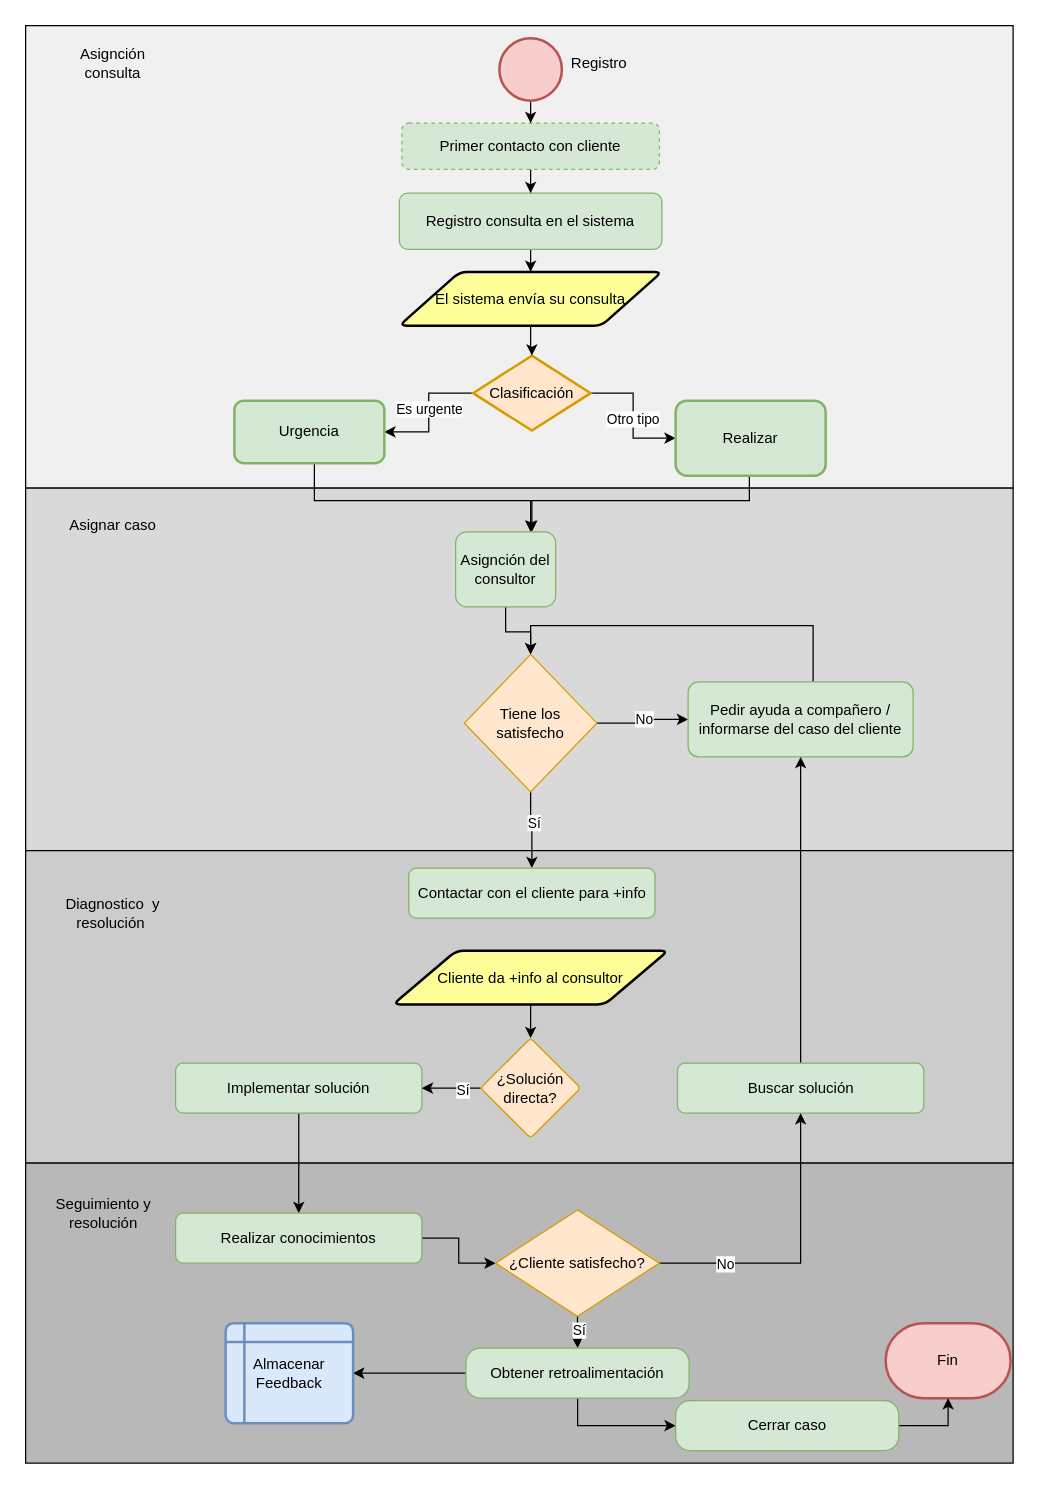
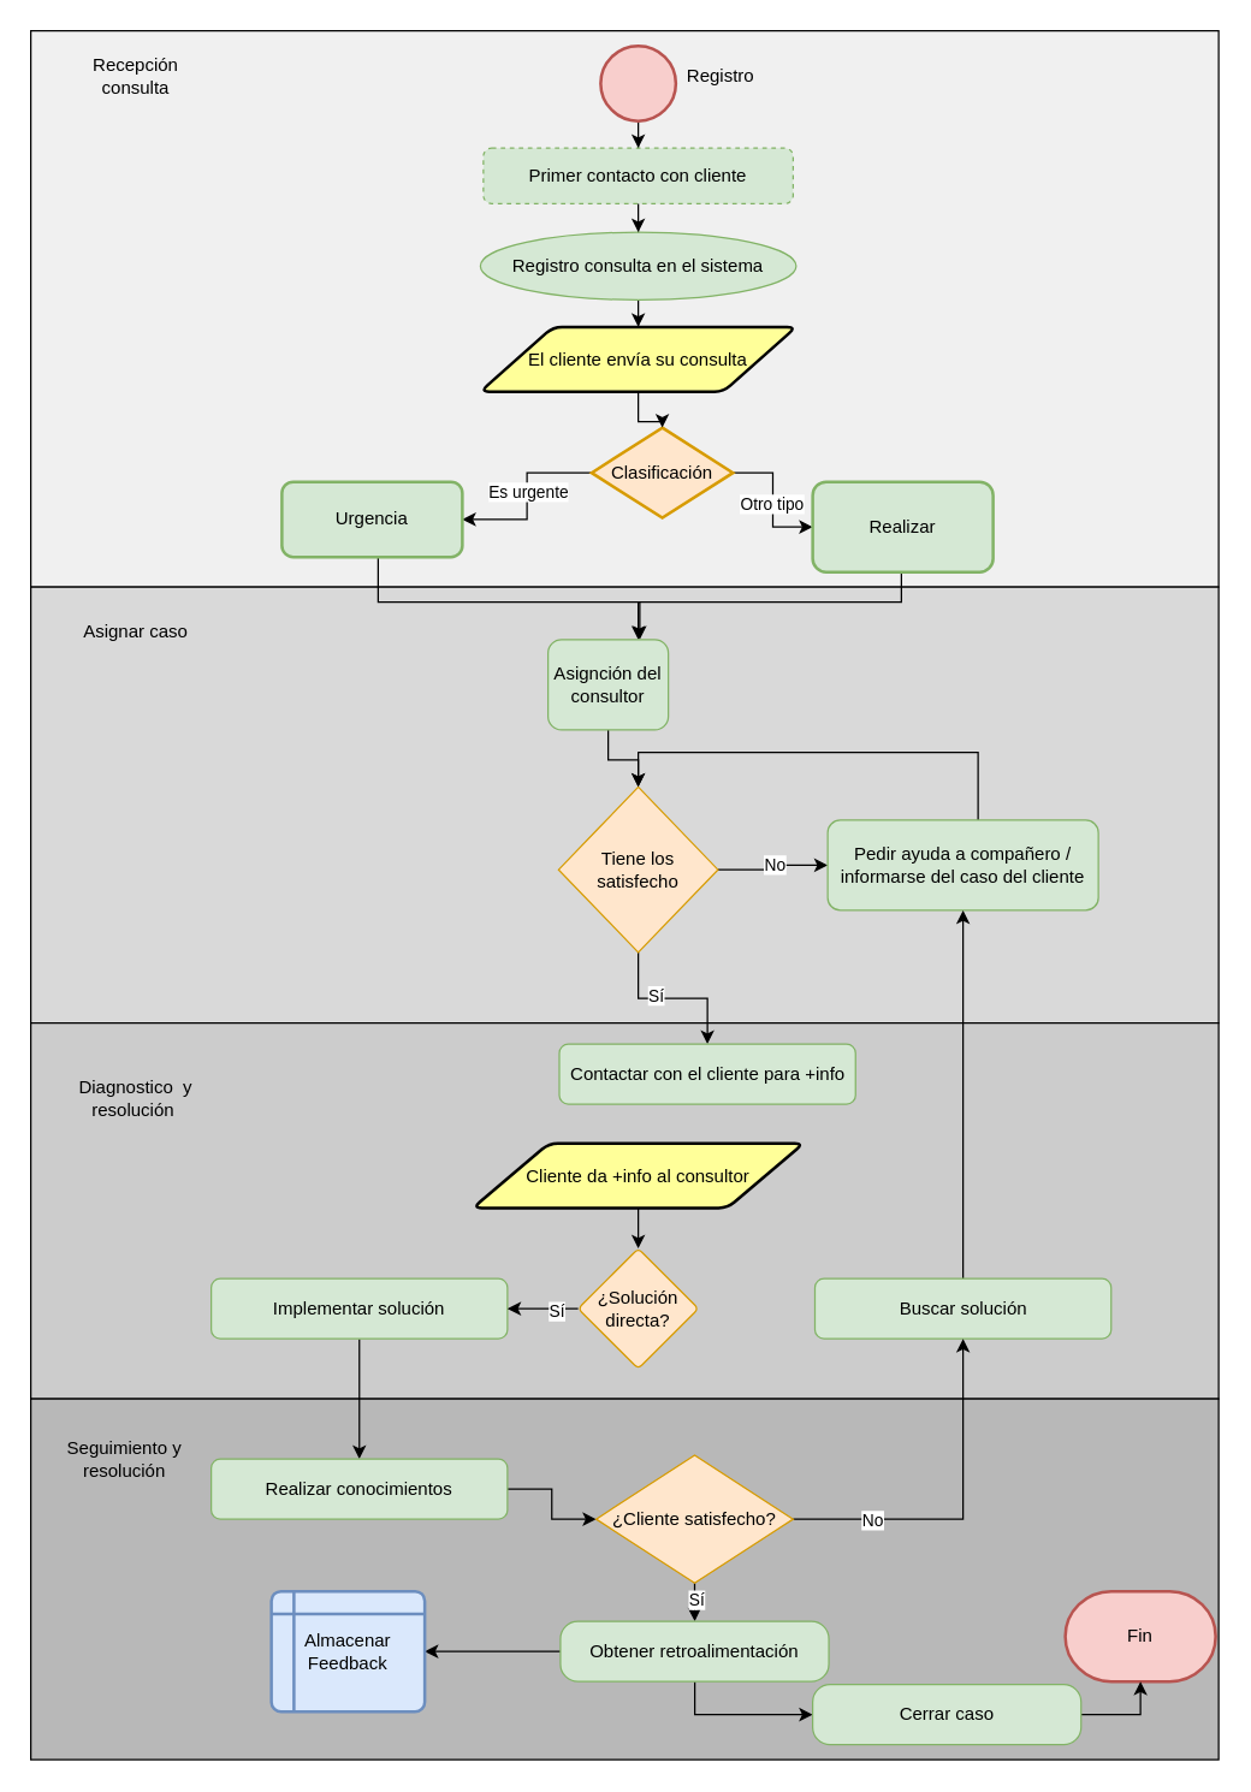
  <mxCell id="0" />
  <mxCell id="1" parent="0" />
  <mxCell id="2" value="" style="rounded=0;whiteSpace=wrap;html=1;fillColor=#F0F0F0;" vertex="1" parent="1"><mxGeometry x="20" y="20" width="790" height="370" as="geometry" /></mxCell>
  <mxCell id="3" value="" style="rounded=0;whiteSpace=wrap;html=1;fillColor=#D9D9D9;" vertex="1" parent="1"><mxGeometry x="20" y="390" width="790" height="290" as="geometry" /></mxCell>
  <mxCell id="4" value="" style="rounded=0;whiteSpace=wrap;html=1;fillColor=#CCCCCC;" vertex="1" parent="1"><mxGeometry x="20" y="680" width="790" height="250" as="geometry" /></mxCell>
  <mxCell id="5" value="" style="rounded=0;whiteSpace=wrap;html=1;fillColor=#B8B8B8;" vertex="1" parent="1"><mxGeometry x="20" y="930" width="790" height="240" as="geometry" /></mxCell>
  <mxCell id="6" value="" style="edgeStyle=orthogonalEdgeStyle;rounded=0;orthogonalLoop=1;jettySize=auto;html=1;" edge="1" parent="1" source="7" target="9"><mxGeometry relative="1" as="geometry" /></mxCell>
  <mxCell id="7" value="" style="strokeWidth=2;html=1;shape=mxgraph.flowchart.start_2;whiteSpace=wrap;fillColor=#f8cecc;strokeColor=#b85450;" vertex="1" parent="1"><mxGeometry x="399" y="30" width="50" height="50" as="geometry" /></mxCell>
  <mxCell id="8" value="" style="edgeStyle=orthogonalEdgeStyle;rounded=0;orthogonalLoop=1;jettySize=auto;html=1;" edge="1" parent="1" source="9" target="15"><mxGeometry relative="1" as="geometry" /></mxCell>
  <mxCell id="9" value="Primer contacto con cliente" style="rounded=1;whiteSpace=wrap;html=1;fillColor=#d5e8d4;strokeColor=#82b366;dashed=1;" vertex="1" parent="1"><mxGeometry x="321" y="98" width="206" height="37" as="geometry" /></mxCell>
- <mxCell id="10" value="Asignción consulta" style="text;html=1;strokeColor=none;fillColor=none;align=center;verticalAlign=middle;whiteSpace=wrap;rounded=0;" vertex="1" parent="1"><mxGeometry x="45" y="30" width="90" height="40" as="geometry" /></mxCell>
+ <mxCell id="10" value="Recepción consulta" style="text;html=1;strokeColor=none;fillColor=none;align=center;verticalAlign=middle;whiteSpace=wrap;rounded=0;" vertex="1" parent="1"><mxGeometry x="45" y="30" width="90" height="40" as="geometry" /></mxCell>
  <mxCell id="11" value="Asignar caso" style="text;html=1;strokeColor=none;fillColor=none;align=center;verticalAlign=middle;whiteSpace=wrap;rounded=0;" vertex="1" parent="1"><mxGeometry x="45" y="400" width="90" height="40" as="geometry" /></mxCell>
  <mxCell id="12" value="Diagnostico&amp;nbsp; y resolución&amp;nbsp;" style="text;html=1;strokeColor=none;fillColor=none;align=center;verticalAlign=middle;whiteSpace=wrap;rounded=0;" vertex="1" parent="1"><mxGeometry x="30" y="710" width="120" height="40" as="geometry" /></mxCell>
  <mxCell id="13" value="Seguimiento y resolución" style="text;html=1;strokeColor=none;fillColor=none;align=center;verticalAlign=middle;whiteSpace=wrap;rounded=0;" vertex="1" parent="1"><mxGeometry x="30" y="950" width="105" height="40" as="geometry" /></mxCell>
  <mxCell id="14" value="" style="edgeStyle=orthogonalEdgeStyle;rounded=0;orthogonalLoop=1;jettySize=auto;html=1;" edge="1" parent="1" source="15" target="22"><mxGeometry relative="1" as="geometry" /></mxCell>
- <mxCell id="15" value="Registro consulta en el sistema" style="rounded=1;whiteSpace=wrap;html=1;fillColor=#d5e8d4;strokeColor=#82b366;" vertex="1" parent="1"><mxGeometry x="319" y="154" width="210" height="45" as="geometry" /></mxCell>
+ <mxCell id="15" value="Registro consulta en el sistema" style="ellipse;whiteSpace=wrap;html=1;fillColor=#d5e8d4;strokeColor=#82b366;" vertex="1" parent="1"><mxGeometry x="319" y="154" width="210" height="45" as="geometry" /></mxCell>
  <mxCell id="16" value="" style="edgeStyle=orthogonalEdgeStyle;rounded=0;orthogonalLoop=1;jettySize=auto;html=1;" edge="1" parent="1" source="20" target="24"><mxGeometry relative="1" as="geometry" /></mxCell>
  <mxCell id="17" value="Es urgente" style="edgeLabel;html=1;align=center;verticalAlign=middle;resizable=0;points=[];" vertex="1" connectable="0" parent="16"><mxGeometry x="-0.059" relative="1" as="geometry"><mxPoint as="offset" /></mxGeometry></mxCell>
  <mxCell id="18" value="" style="edgeStyle=orthogonalEdgeStyle;rounded=0;orthogonalLoop=1;jettySize=auto;html=1;" edge="1" parent="1" source="20" target="26"><mxGeometry relative="1" as="geometry" /></mxCell>
  <mxCell id="19" value="Otro tipo" style="edgeLabel;html=1;align=center;verticalAlign=middle;resizable=0;points=[];" vertex="1" connectable="0" parent="18"><mxGeometry x="0.045" y="-1" relative="1" as="geometry"><mxPoint as="offset" /></mxGeometry></mxCell>
- <mxCell id="20" value="Clasificación" style="strokeWidth=2;html=1;shape=mxgraph.flowchart.decision;whiteSpace=wrap;fillColor=#ffe6cc;strokeColor=#d79b00;" vertex="1" parent="1"><mxGeometry x="378" y="284" width="94" height="60" as="geometry" /></mxCell>
+ <mxCell id="20" value="Clasificación" style="strokeWidth=2;html=1;shape=mxgraph.flowchart.decision;whiteSpace=wrap;fillColor=#ffe6cc;strokeColor=#d79b00;" vertex="1" parent="1"><mxGeometry x="393" y="284" width="94" height="60" as="geometry" /></mxCell>
  <mxCell id="21" value="" style="edgeStyle=orthogonalEdgeStyle;rounded=0;orthogonalLoop=1;jettySize=auto;html=1;" edge="1" parent="1" source="22" target="20"><mxGeometry relative="1" as="geometry" /></mxCell>
- <mxCell id="22" value="El sistema envía su consulta" style="shape=parallelogram;html=1;strokeWidth=2;perimeter=parallelogramPerimeter;whiteSpace=wrap;rounded=1;arcSize=12;size=0.23;fillColor=#FFFF99;" vertex="1" parent="1"><mxGeometry x="319" y="217" width="210" height="43" as="geometry" /></mxCell>
+ <mxCell id="22" value="El cliente envía su consulta" style="shape=parallelogram;html=1;strokeWidth=2;perimeter=parallelogramPerimeter;whiteSpace=wrap;rounded=1;arcSize=12;size=0.23;fillColor=#FFFF99;" vertex="1" parent="1"><mxGeometry x="319" y="217" width="210" height="43" as="geometry" /></mxCell>
  <mxCell id="23" style="edgeStyle=orthogonalEdgeStyle;rounded=0;orthogonalLoop=1;jettySize=auto;html=1;" edge="1" parent="1" source="24" target="28"><mxGeometry relative="1" as="geometry"><Array as="points"><mxPoint x="251" y="400" /><mxPoint x="425" y="400" /></Array></mxGeometry></mxCell>
  <mxCell id="24" value="Urgencia" style="rounded=1;whiteSpace=wrap;html=1;strokeWidth=2;fillColor=#d5e8d4;strokeColor=#82b366;" vertex="1" parent="1"><mxGeometry x="187" y="320" width="120" height="50" as="geometry" /></mxCell>
  <mxCell id="25" style="edgeStyle=orthogonalEdgeStyle;rounded=0;orthogonalLoop=1;jettySize=auto;html=1;" edge="1" parent="1" source="26" target="28"><mxGeometry relative="1" as="geometry"><Array as="points"><mxPoint x="599" y="400" /><mxPoint x="424" y="400" /></Array></mxGeometry></mxCell>
  <mxCell id="26" value="Realizar" style="rounded=1;whiteSpace=wrap;html=1;strokeWidth=2;fillColor=#d5e8d4;strokeColor=#82b366;" vertex="1" parent="1"><mxGeometry x="540" y="320" width="120" height="60" as="geometry" /></mxCell>
  <mxCell id="27" value="" style="edgeStyle=orthogonalEdgeStyle;rounded=0;orthogonalLoop=1;jettySize=auto;html=1;" edge="1" parent="1" source="28" target="33"><mxGeometry relative="1" as="geometry" /></mxCell>
  <mxCell id="28" value="Asignción del consultor" style="rounded=1;whiteSpace=wrap;html=1;fillColor=#d5e8d4;strokeColor=#82b366;" vertex="1" parent="1"><mxGeometry x="364" y="425" width="80" height="60" as="geometry" /></mxCell>
  <mxCell id="29" value="" style="edgeStyle=orthogonalEdgeStyle;rounded=0;orthogonalLoop=1;jettySize=auto;html=1;" edge="1" parent="1" source="33" target="35"><mxGeometry relative="1" as="geometry" /></mxCell>
  <mxCell id="30" value="No" style="edgeLabel;html=1;align=center;verticalAlign=middle;resizable=0;points=[];" vertex="1" connectable="0" parent="29"><mxGeometry x="0.056" y="1" relative="1" as="geometry"><mxPoint as="offset" /></mxGeometry></mxCell>
  <mxCell id="31" value="" style="edgeStyle=orthogonalEdgeStyle;rounded=0;orthogonalLoop=1;jettySize=auto;html=1;" edge="1" parent="1" source="33" target="37"><mxGeometry relative="1" as="geometry" /></mxCell>
  <mxCell id="32" value="Sí" style="edgeLabel;html=1;align=center;verticalAlign=middle;resizable=0;points=[];" vertex="1" connectable="0" parent="31"><mxGeometry x="-0.224" y="2" relative="1" as="geometry"><mxPoint as="offset" /></mxGeometry></mxCell>
  <mxCell id="33" value="Tiene los satisfecho" style="rhombus;whiteSpace=wrap;html=1;rounded=1;arcSize=0;fillColor=#ffe6cc;strokeColor=#d79b00;" vertex="1" parent="1"><mxGeometry x="371" y="523" width="106" height="110" as="geometry" /></mxCell>
  <mxCell id="34" style="edgeStyle=orthogonalEdgeStyle;rounded=0;orthogonalLoop=1;jettySize=auto;html=1;entryX=0.5;entryY=0;entryDx=0;entryDy=0;" edge="1" parent="1" source="35" target="33"><mxGeometry relative="1" as="geometry"><Array as="points"><mxPoint x="650" y="500" /><mxPoint x="424" y="500" /></Array></mxGeometry></mxCell>
  <mxCell id="35" value="Pedir ayuda a compañero / informarse del caso del cliente" style="whiteSpace=wrap;html=1;rounded=1;arcSize=14;fillColor=#d5e8d4;strokeColor=#82b366;" vertex="1" parent="1"><mxGeometry x="550" y="545" width="180" height="60" as="geometry" /></mxCell>
  <mxCell id="36" value="" style="edgeStyle=orthogonalEdgeStyle;rounded=0;orthogonalLoop=1;jettySize=auto;html=1;" edge="1" parent="1" source="57" target="44"><mxGeometry relative="1" as="geometry" /></mxCell>
- <mxCell id="37" value="Contactar con el cliente para +info" style="rounded=1;whiteSpace=wrap;html=1;fillColor=#d5e8d4;strokeColor=#82b366;" vertex="1" parent="1"><mxGeometry x="326.5" y="694" width="197" height="40" as="geometry" /></mxCell>
+ <mxCell id="37" value="Contactar con el cliente para +info" style="rounded=1;whiteSpace=wrap;html=1;fillColor=#d5e8d4;strokeColor=#82b366;" vertex="1" parent="1"><mxGeometry x="371.5" y="694" width="197" height="40" as="geometry" /></mxCell>
  <mxCell id="38" style="edgeStyle=orthogonalEdgeStyle;rounded=0;orthogonalLoop=1;jettySize=auto;html=1;entryX=0.5;entryY=1;entryDx=0;entryDy=0;" edge="1" parent="1" source="39" target="35"><mxGeometry relative="1" as="geometry" /></mxCell>
  <mxCell id="39" value="Buscar solución" style="rounded=1;whiteSpace=wrap;html=1;fillColor=#d5e8d4;strokeColor=#82b366;" vertex="1" parent="1"><mxGeometry x="541.5" y="850" width="197" height="40" as="geometry" /></mxCell>
  <mxCell id="40" value="" style="edgeStyle=orthogonalEdgeStyle;rounded=0;orthogonalLoop=1;jettySize=auto;html=1;entryX=0.5;entryY=0;entryDx=0;entryDy=0;" edge="1" parent="1" source="41" target="46"><mxGeometry relative="1" as="geometry" /></mxCell>
  <mxCell id="41" value="Implementar solución" style="rounded=1;whiteSpace=wrap;html=1;fillColor=#d5e8d4;strokeColor=#82b366;" vertex="1" parent="1"><mxGeometry x="140" y="850" width="197" height="40" as="geometry" /></mxCell>
  <mxCell id="42" value="" style="edgeStyle=orthogonalEdgeStyle;rounded=0;orthogonalLoop=1;jettySize=auto;html=1;" edge="1" parent="1" source="44" target="41"><mxGeometry relative="1" as="geometry" /></mxCell>
  <mxCell id="43" value="Sí" style="edgeLabel;html=1;align=center;verticalAlign=middle;resizable=0;points=[];" vertex="1" connectable="0" parent="42"><mxGeometry x="-0.381" y="1" relative="1" as="geometry"><mxPoint as="offset" /></mxGeometry></mxCell>
  <mxCell id="44" value="¿Solución directa?" style="rhombus;whiteSpace=wrap;html=1;rounded=1;arcSize=7;fillColor=#ffe6cc;strokeColor=#d79b00;" vertex="1" parent="1"><mxGeometry x="384" y="830" width="80" height="80" as="geometry" /></mxCell>
  <mxCell id="45" value="" style="edgeStyle=orthogonalEdgeStyle;rounded=0;orthogonalLoop=1;jettySize=auto;html=1;" edge="1" parent="1" source="46" target="52"><mxGeometry relative="1" as="geometry" /></mxCell>
  <mxCell id="46" value="Realizar conocimientos" style="rounded=1;whiteSpace=wrap;html=1;fillColor=#d5e8d4;strokeColor=#82b366;" vertex="1" parent="1"><mxGeometry x="140" y="970" width="197" height="40" as="geometry" /></mxCell>
  <mxCell id="47" value="Registro" style="text;html=1;strokeColor=none;fillColor=none;align=center;verticalAlign=middle;whiteSpace=wrap;rounded=0;" vertex="1" parent="1"><mxGeometry x="433.5" y="30" width="90" height="40" as="geometry" /></mxCell>
  <mxCell id="48" value="" style="edgeStyle=orthogonalEdgeStyle;rounded=0;orthogonalLoop=1;jettySize=auto;html=1;" edge="1" parent="1" source="52" target="39"><mxGeometry relative="1" as="geometry"><mxPoint x="612.5" y="990" as="targetPoint" /></mxGeometry></mxCell>
  <mxCell id="49" value="No" style="edgeLabel;html=1;align=center;verticalAlign=middle;resizable=0;points=[];" vertex="1" connectable="0" parent="48"><mxGeometry x="-0.246" relative="1" as="geometry"><mxPoint x="-36" as="offset" /></mxGeometry></mxCell>
  <mxCell id="50" value="" style="edgeStyle=orthogonalEdgeStyle;rounded=0;orthogonalLoop=1;jettySize=auto;html=1;" edge="1" parent="1" source="52" target="55"><mxGeometry relative="1" as="geometry" /></mxCell>
  <mxCell id="51" value="Sí" style="edgeLabel;html=1;align=center;verticalAlign=middle;resizable=0;points=[];" vertex="1" connectable="0" parent="50"><mxGeometry x="-0.367" y="1" relative="1" as="geometry"><mxPoint y="3" as="offset" /></mxGeometry></mxCell>
  <mxCell id="52" value="¿Cliente satisfecho?" style="rhombus;whiteSpace=wrap;html=1;rounded=1;arcSize=0;fillColor=#ffe6cc;strokeColor=#d79b00;" vertex="1" parent="1"><mxGeometry x="396" y="967.5" width="131" height="85" as="geometry" /></mxCell>
  <mxCell id="53" value="" style="edgeStyle=orthogonalEdgeStyle;rounded=0;orthogonalLoop=1;jettySize=auto;html=1;" edge="1" parent="1" source="55" target="58"><mxGeometry relative="1" as="geometry" /></mxCell>
  <mxCell id="54" style="edgeStyle=orthogonalEdgeStyle;rounded=0;orthogonalLoop=1;jettySize=auto;html=1;entryX=0;entryY=0.5;entryDx=0;entryDy=0;" edge="1" parent="1" source="55" target="60"><mxGeometry relative="1" as="geometry" /></mxCell>
  <mxCell id="55" value="Obtener retroalimentación" style="whiteSpace=wrap;html=1;rounded=1;arcSize=29;fillColor=#d5e8d4;strokeColor=#82b366;" vertex="1" parent="1"><mxGeometry x="372.25" y="1078" width="178.5" height="40" as="geometry" /></mxCell>
  <mxCell id="56" value="Fin" style="strokeWidth=2;html=1;shape=mxgraph.flowchart.terminator;whiteSpace=wrap;fillColor=#f8cecc;strokeColor=#b85450;" vertex="1" parent="1"><mxGeometry x="708" y="1058" width="100" height="60" as="geometry" /></mxCell>
  <mxCell id="57" value="Cliente da +info al consultor" style="shape=parallelogram;html=1;strokeWidth=2;perimeter=parallelogramPerimeter;whiteSpace=wrap;rounded=1;arcSize=12;size=0.23;fillColor=#FFFF99;" vertex="1" parent="1"><mxGeometry x="314" y="760" width="220" height="43" as="geometry" /></mxCell>
  <mxCell id="58" value="Almacenar Feedback" style="shape=internalStorage;whiteSpace=wrap;html=1;dx=15;dy=15;rounded=1;arcSize=8;strokeWidth=2;fillColor=#dae8fc;strokeColor=#6c8ebf;" vertex="1" parent="1"><mxGeometry x="180" y="1058" width="102" height="80" as="geometry" /></mxCell>
  <mxCell id="59" style="edgeStyle=orthogonalEdgeStyle;rounded=0;orthogonalLoop=1;jettySize=auto;html=1;exitX=1;exitY=0.5;exitDx=0;exitDy=0;" edge="1" parent="1" source="60" target="56"><mxGeometry relative="1" as="geometry" /></mxCell>
  <mxCell id="60" value="Cerrar caso" style="whiteSpace=wrap;html=1;rounded=1;arcSize=29;fillColor=#d5e8d4;strokeColor=#82b366;" vertex="1" parent="1"><mxGeometry x="540" y="1120" width="178.5" height="40" as="geometry" /></mxCell>
